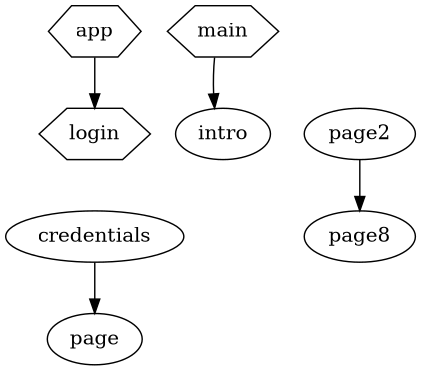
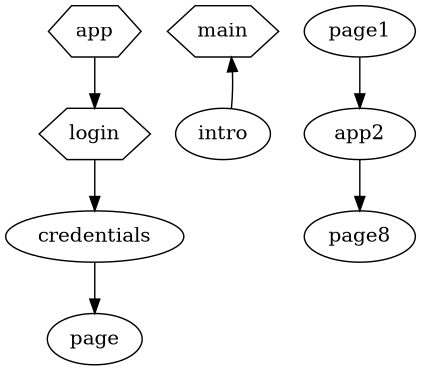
  digraph {
    app [shape=hexagon type=flow]
    login [shape=hexagon type=flow]
    credentials
    main [shape=hexagon type=flow]
    intro
    n6 [label=page]
-   page2
+   page1
+   page2 [label=app2]
    n9 [label=page8]
    app -> login
+   login -> credentials
    credentials -> n6
-   main -> intro
+   intro -> main
+   page1 -> page2
    page2 -> n9
  }
